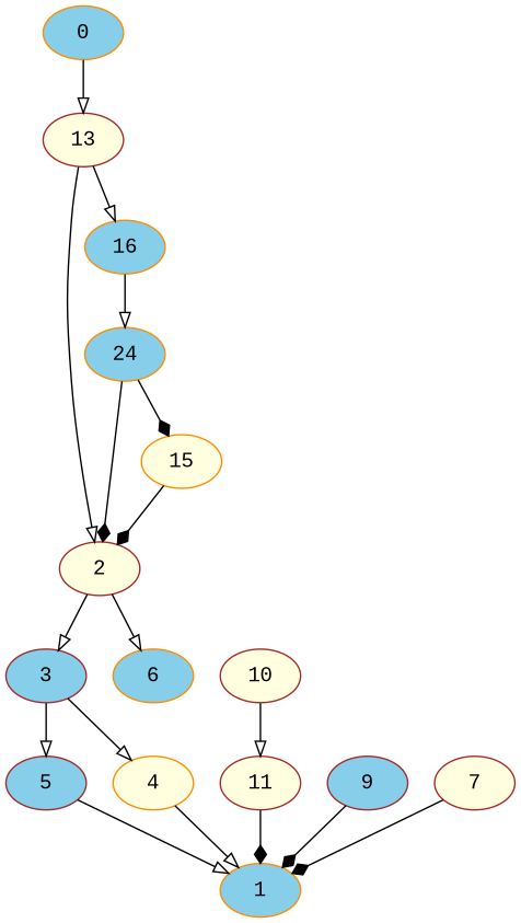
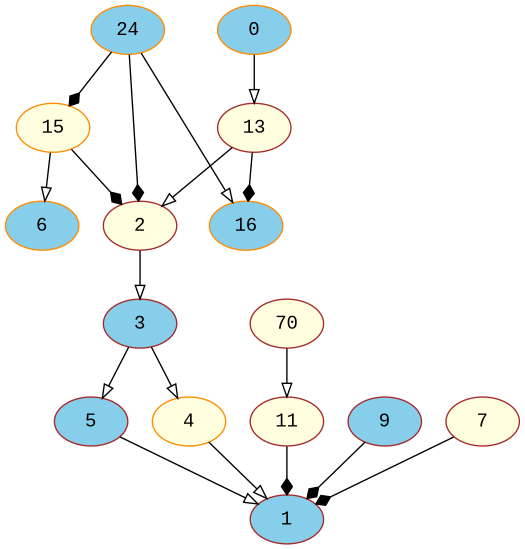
  strict digraph {
    fontname="Liberation Mono"
    node [color=brown fillcolor=skyblue fontname="Liberation Mono" style=filled]
    edge [arrowhead=onormal fontname="Liberation Mono"]
    0 [color=darkorange]
    13 [fillcolor=lightyellow]
    2 [fillcolor=lightyellow]
    16 [color=darkorange]
    3
    6 [color=darkorange]
    n7 [color=darkorange label=24]
-   1 [color=darkorange]
+   1
    11 [fillcolor=lightyellow]
    9
    7 [fillcolor=lightyellow]
    5
    4 [color=darkorange fillcolor=lightyellow]
    15 [color=darkorange fillcolor=lightyellow]
-   10 [fillcolor=lightyellow]
+   10 [fillcolor=lightyellow label=70]
    0 -> 13
    13 -> 2
-   13 -> 16
+   13 -> 16 [arrowhead=diamond]
    2 -> 3
-   2 -> 6
-   16 -> n7
+   15 -> 6
+   n7 -> 16
    3 -> 5
    3 -> 4
    n7 -> 2 [arrowhead=diamond]
    n7 -> 15 [arrowhead=diamond]
    11 -> 1 [arrowhead=diamond]
    9 -> 1 [arrowhead=diamond]
    7 -> 1 [arrowhead=diamond]
    5 -> 1
    4 -> 1
    15 -> 2 [arrowhead=diamond]
    10 -> 11
  }
